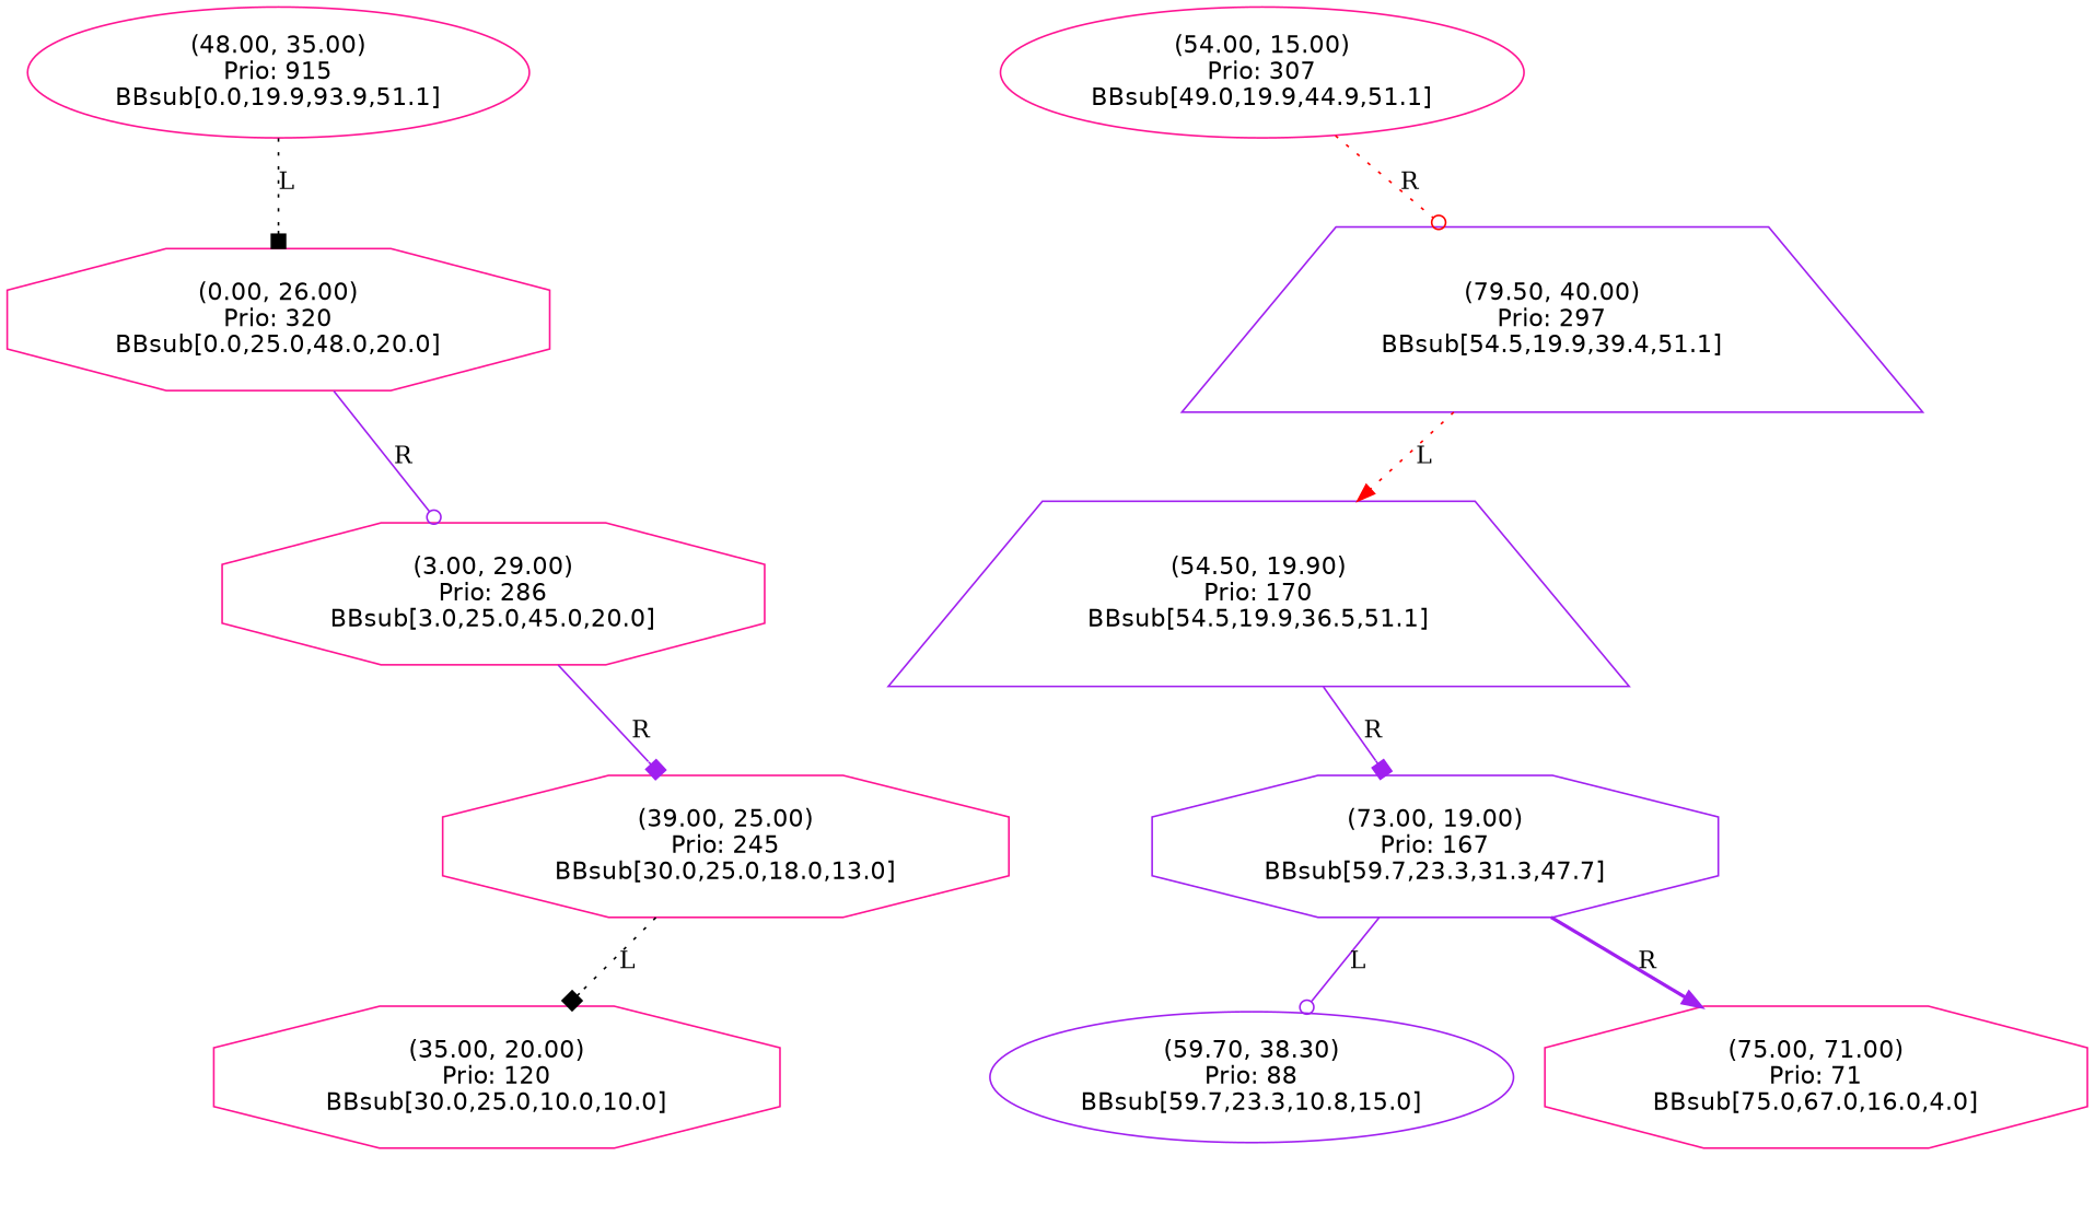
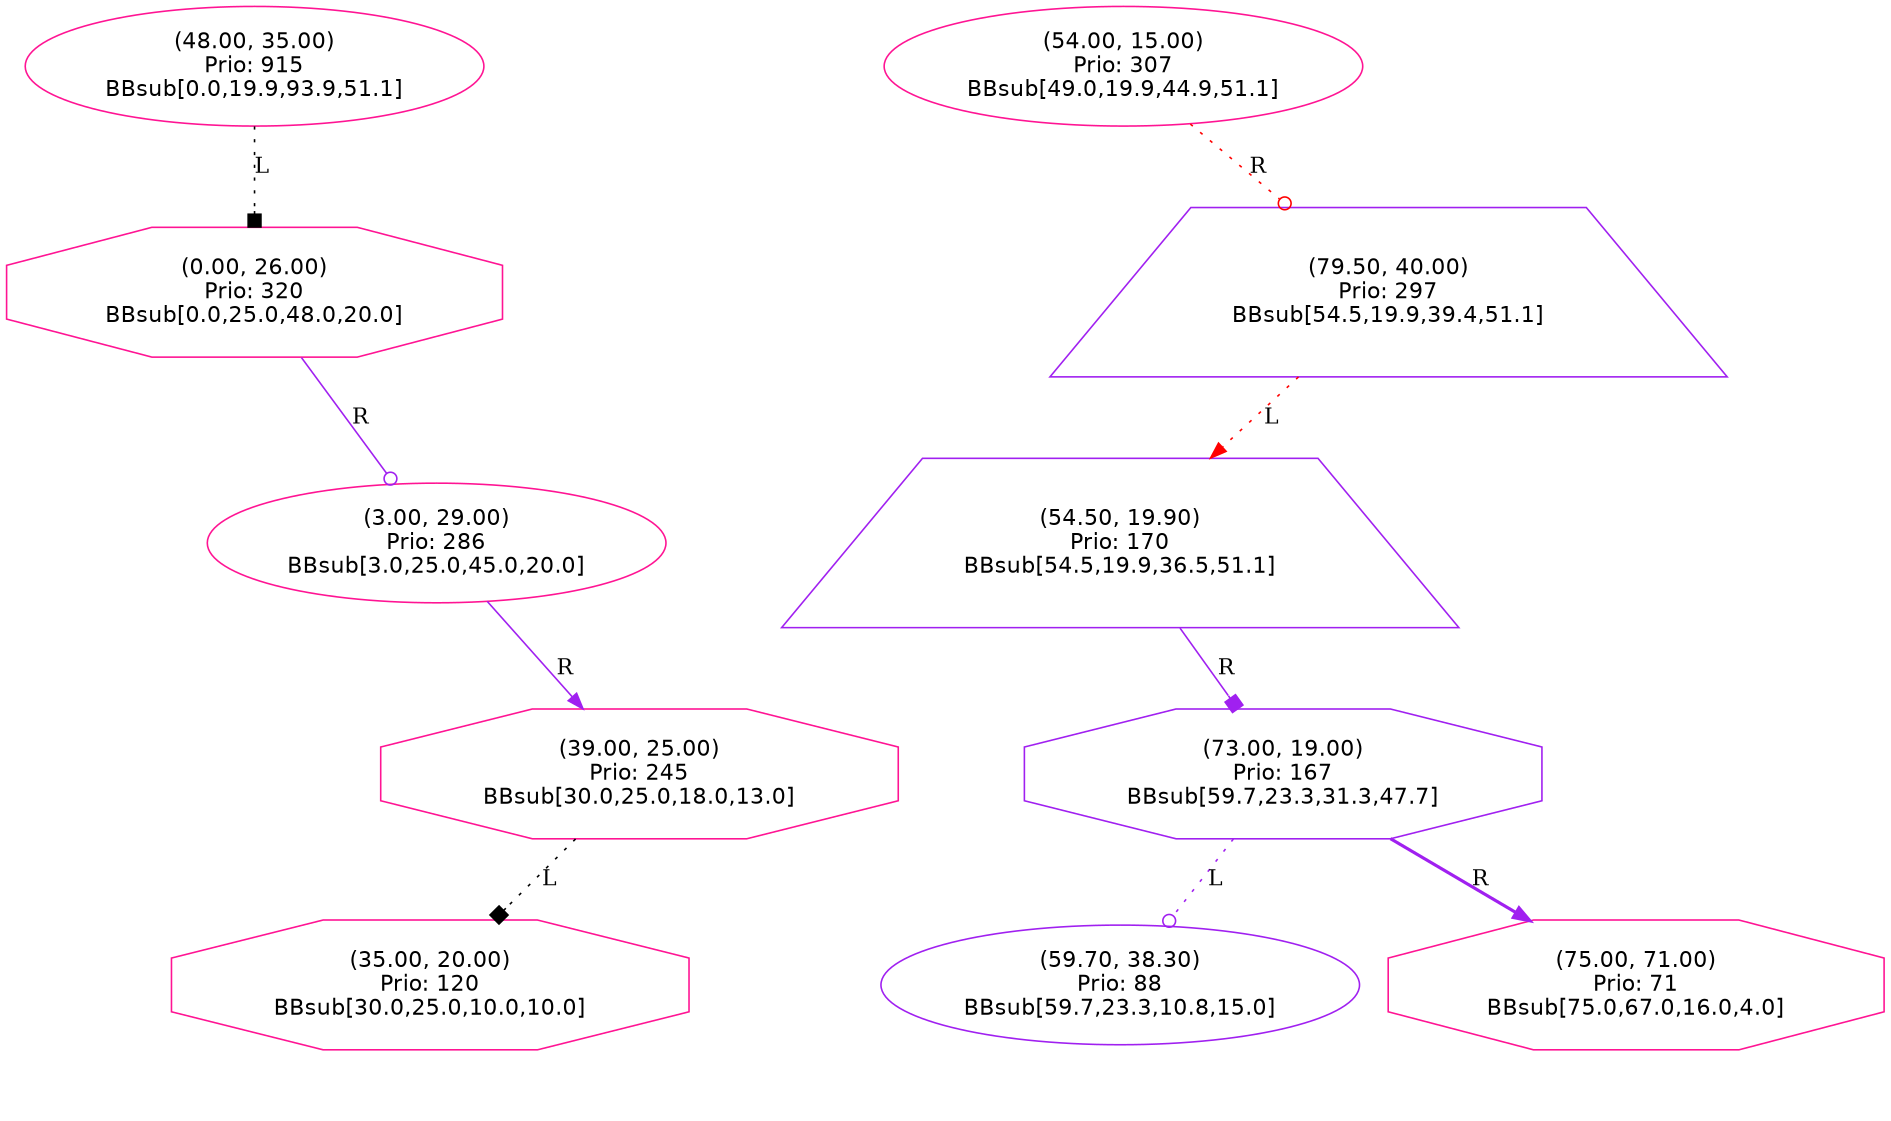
  digraph {
    node [fontname=Helvetica shape=point style=invis]
    edge [style=invis]
    n1 [color=deeppink label="(48.00, 35.00)\nPrio: 915\nBBsub[0.0,19.9,93.9,51.1]" shape=ellipse style=""]
    n2 [color=deeppink label="(0.00, 26.00)\nPrio: 320\nBBsub[0.0,25.0,48.0,20.0]" shape=octagon style=""]
    left_null_0x617b62e68fd0
-   n4 [color=deeppink label="(3.00, 29.00)\nPrio: 286\nBBsub[3.0,25.0,45.0,20.0]" shape=octagon style=""]
+   n4 [color=deeppink label="(3.00, 29.00)\nPrio: 286\nBBsub[3.0,25.0,45.0,20.0]" shape=ellipse style=""]
    n5 [color=deeppink label="(54.00, 15.00)\nPrio: 307\nBBsub[49.0,19.9,44.9,51.1]" shape=ellipse style=""]
    left_null_0x617b62e691f0
    n7 [color=purple label="(79.50, 40.00)\nPrio: 297\nBBsub[54.5,19.9,39.4,51.1]" shape=trapezium style=""]
    left_null_0x617b62e68eb0
    n9 [color=deeppink label="(39.00, 25.00)\nPrio: 245\nBBsub[30.0,25.0,18.0,13.0]" shape=octagon style=""]
    n10 [color=deeppink label="(35.00, 20.00)\nPrio: 120\nBBsub[30.0,25.0,10.0,10.0]" shape=octagon style=""]
    right_null_0x617b62e693f0
    left_null_0x617b62e690e0
    right_null_0x617b62e690e0
    n14 [color=purple label="(54.50, 19.90)\nPrio: 170\nBBsub[54.5,19.9,36.5,51.1]" shape=trapezium style=""]
    right_null_0x617b62e699f0
    left_null_0x617b62e694e0
    n17 [color=purple label="(73.00, 19.00)\nPrio: 167\nBBsub[59.7,23.3,31.3,47.7]" shape=octagon style=""]
    n18 [color=purple label="(59.70, 38.30)\nPrio: 88\nBBsub[59.7,23.3,10.8,15.0]" shape=ellipse style=""]
    n19 [color=deeppink label="(75.00, 71.00)\nPrio: 71\nBBsub[75.0,67.0,16.0,4.0]" shape=octagon style=""]
    left_null_0x617b62e695d0
    right_null_0x617b62e695d0
    left_null_0x617b62e696c0
    right_null_0x617b62e696c0
    n1 -> n2 [arrowhead=box color=black label=L style=dotted]
    n2 -> left_null_0x617b62e68fd0
    n2 -> n4 [arrowhead=odot color=purple label=R style=solid]
    n4 -> left_null_0x617b62e68eb0
-   n4 -> n9 [arrowhead=box color=purple label=R style=solid]
+   n4 -> n9 [arrowhead=normal color=purple label=R style=solid]
    n5 -> left_null_0x617b62e691f0
    n5 -> n7 [arrowhead=odot color=red label=R style=dotted]
    n7 -> n14 [arrowhead=normal color=red label=L style=dotted]
    n7 -> right_null_0x617b62e699f0
    n9 -> n10 [arrowhead=box color=black label=L style=dotted]
    n9 -> right_null_0x617b62e693f0
    n10 -> left_null_0x617b62e690e0
    n10 -> right_null_0x617b62e690e0
    n14 -> left_null_0x617b62e694e0
    n14 -> n17 [arrowhead=box color=purple label=R style=solid]
-   n17 -> n18 [arrowhead=odot color=purple label=L style=solid]
+   n17 -> n18 [arrowhead=odot color=purple label=L style=dotted]
    n17 -> n19 [arrowhead=normal color=purple label=R style=bold]
    n18 -> left_null_0x617b62e695d0
    n18 -> right_null_0x617b62e695d0
    n19 -> left_null_0x617b62e696c0
    n19 -> right_null_0x617b62e696c0
  }
